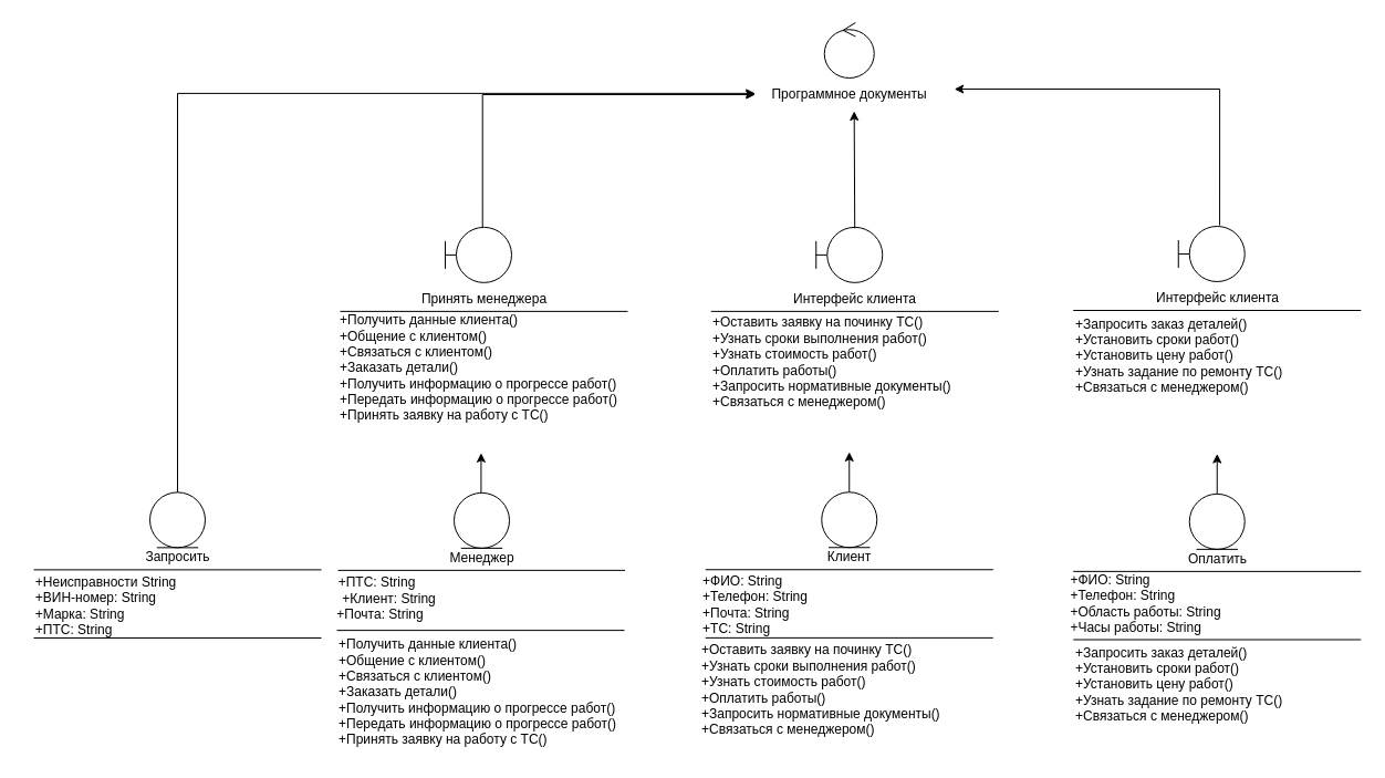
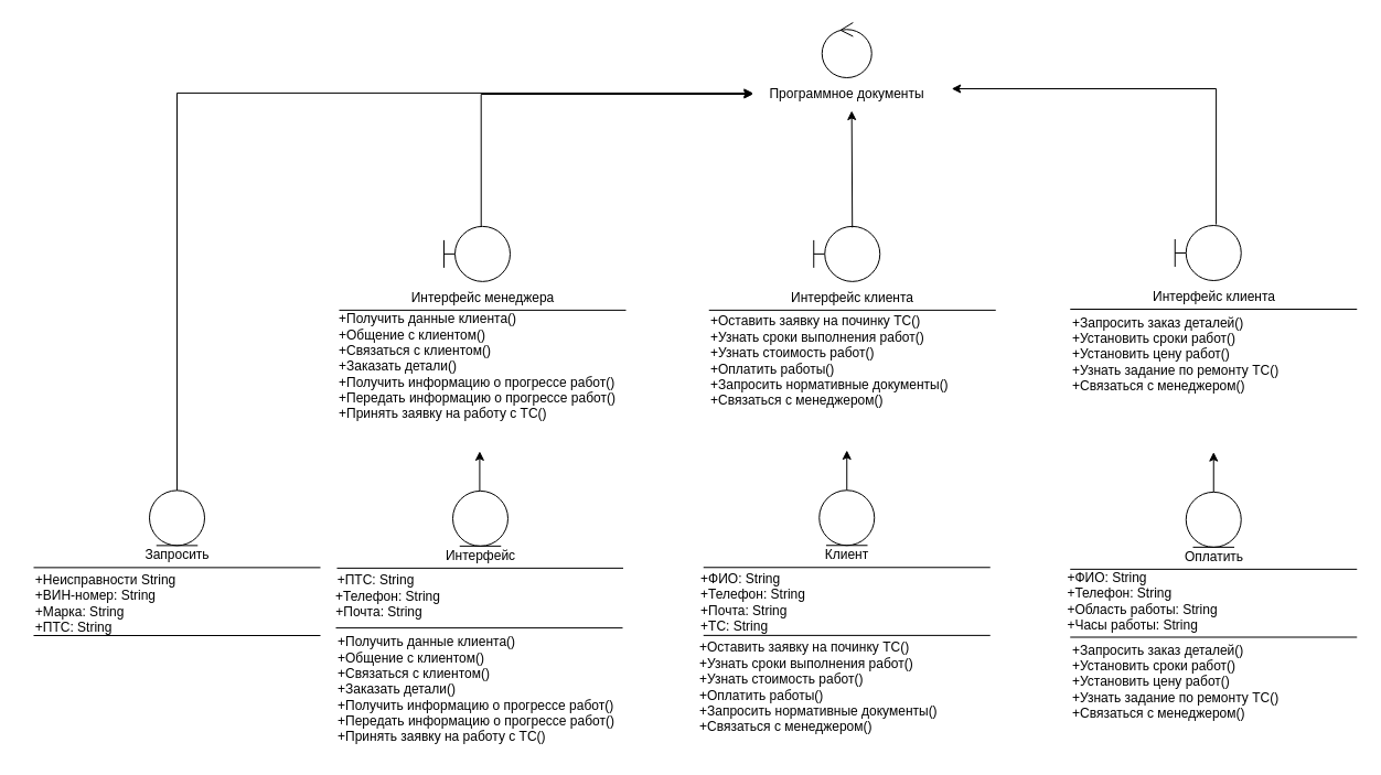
  <mxCell id="0" />
  <mxCell id="1" parent="0" />
  <mxCell id="2" value="" style="ellipse;shape=umlControl;whiteSpace=wrap;html=1;" parent="1" vertex="1"><mxGeometry x="744.75" y="20" width="45" height="50" as="geometry" /></mxCell>
  <mxCell id="3" value="Программное документы" style="text;html=1;align=center;verticalAlign=middle;resizable=0;points=[];autosize=1;strokeColor=none;fillColor=none;" parent="1" vertex="1"><mxGeometry x="682.25" y="70" width="170" height="30" as="geometry" /></mxCell>
  <mxCell id="4" value="" style="shape=umlBoundary;whiteSpace=wrap;html=1;" parent="1" vertex="1"><mxGeometry x="737.25" y="204.88" width="60" height="50" as="geometry" /></mxCell>
  <mxCell id="5" value="Интерфейс клиента" style="text;html=1;align=center;verticalAlign=middle;resizable=0;points=[];autosize=1;strokeColor=none;fillColor=none;" parent="1" vertex="1"><mxGeometry x="707.25" y="254.88" width="130" height="30" as="geometry" /></mxCell>
  <mxCell id="6" value="" style="line;strokeWidth=1;fillColor=none;align=left;verticalAlign=middle;spacingTop=-1;spacingLeft=3;spacingRight=3;rotatable=0;labelPosition=right;points=[];portConstraint=eastwest;strokeColor=inherit;" parent="1" vertex="1"><mxGeometry x="642.25" y="276.88" width="260" height="8" as="geometry" /></mxCell>
  <mxCell id="7" style="edgeStyle=orthogonalEdgeStyle;rounded=0;orthogonalLoop=1;jettySize=auto;html=1;exitX=0.5;exitY=0;exitDx=0;exitDy=0;" parent="1" source="8" edge="1"><mxGeometry relative="1" as="geometry"><mxPoint x="767.25" y="408" as="targetPoint" /></mxGeometry></mxCell>
  <mxCell id="8" value="" style="ellipse;shape=umlEntity;whiteSpace=wrap;html=1;" parent="1" vertex="1"><mxGeometry x="742.25" y="444.25" width="50" height="50" as="geometry" /></mxCell>
  <mxCell id="9" value="Клиент" style="text;html=1;align=center;verticalAlign=middle;resizable=0;points=[];autosize=1;strokeColor=none;fillColor=none;" parent="1" vertex="1"><mxGeometry x="737.25" y="488.25" width="60" height="30" as="geometry" /></mxCell>
  <mxCell id="10" value="" style="line;strokeWidth=1;fillColor=none;align=left;verticalAlign=middle;spacingTop=-1;spacingLeft=3;spacingRight=3;rotatable=0;labelPosition=right;points=[];portConstraint=eastwest;strokeColor=inherit;" parent="1" vertex="1"><mxGeometry x="637.25" y="510.25" width="260" height="8" as="geometry" /></mxCell>
  <mxCell id="11" value="" style="line;strokeWidth=1;fillColor=none;align=left;verticalAlign=middle;spacingTop=-1;spacingLeft=3;spacingRight=3;rotatable=0;labelPosition=right;points=[];portConstraint=eastwest;strokeColor=inherit;" parent="1" vertex="1"><mxGeometry x="637.25" y="571.88" width="260" height="8" as="geometry" /></mxCell>
  <mxCell id="12" style="edgeStyle=orthogonalEdgeStyle;rounded=0;orthogonalLoop=1;jettySize=auto;html=1;exitX=0.5;exitY=0;exitDx=0;exitDy=0;" parent="1" source="13" edge="1"><mxGeometry relative="1" as="geometry"><mxPoint x="1099.75" y="409.62" as="targetPoint" /></mxGeometry></mxCell>
  <mxCell id="13" value="" style="ellipse;shape=umlEntity;whiteSpace=wrap;html=1;" parent="1" vertex="1"><mxGeometry x="1074.75" y="445.87" width="50" height="50" as="geometry" /></mxCell>
  <mxCell id="14" value="Оплатить" style="text;html=1;align=center;verticalAlign=middle;resizable=0;points=[];autosize=1;strokeColor=none;fillColor=none;" parent="1" vertex="1"><mxGeometry x="1059.75" y="489.87" width="80" height="30" as="geometry" /></mxCell>
  <mxCell id="15" value="" style="line;strokeWidth=1;fillColor=none;align=left;verticalAlign=middle;spacingTop=-1;spacingLeft=3;spacingRight=3;rotatable=0;labelPosition=right;points=[];portConstraint=eastwest;strokeColor=inherit;" parent="1" vertex="1"><mxGeometry x="969.75" y="511.87" width="260" height="8" as="geometry" /></mxCell>
  <mxCell id="16" value="" style="line;strokeWidth=1;fillColor=none;align=left;verticalAlign=middle;spacingTop=-1;spacingLeft=3;spacingRight=3;rotatable=0;labelPosition=right;points=[];portConstraint=eastwest;strokeColor=inherit;" parent="1" vertex="1"><mxGeometry x="969.75" y="573.5" width="260" height="8" as="geometry" /></mxCell>
  <mxCell id="17" value="&lt;div style=&quot;text-align: left;&quot;&gt;&lt;span style=&quot;background-color: initial;&quot;&gt;+ФИО: String&lt;/span&gt;&lt;/div&gt;&lt;div style=&quot;text-align: left;&quot;&gt;+Телефон: String&lt;br&gt;&lt;/div&gt;&lt;div style=&quot;text-align: left;&quot;&gt;+Область работы: String&lt;br&gt;&lt;/div&gt;&lt;div style=&quot;text-align: left;&quot;&gt;+Часы работы: String&lt;br&gt;&lt;/div&gt;" style="text;html=1;align=center;verticalAlign=middle;resizable=0;points=[];autosize=1;strokeColor=none;fillColor=none;" parent="1" vertex="1"><mxGeometry x="954.75" y="509.5" width="160" height="70" as="geometry" /></mxCell>
  <mxCell id="18" value="&lt;div style=&quot;text-align: left;&quot;&gt;&lt;span style=&quot;background-color: initial;&quot;&gt;+ФИО: String&lt;/span&gt;&lt;/div&gt;&lt;div style=&quot;text-align: left;&quot;&gt;+Телефон: String&lt;br&gt;&lt;/div&gt;&lt;div style=&quot;text-align: left;&quot;&gt;+Почта: String&lt;br&gt;&lt;/div&gt;&lt;div style=&quot;text-align: left;&quot;&gt;+ТС: String&lt;/div&gt;" style="text;html=1;align=center;verticalAlign=middle;resizable=0;points=[];autosize=1;strokeColor=none;fillColor=none;" parent="1" vertex="1"><mxGeometry x="622.25" y="511.38" width="120" height="70" as="geometry" /></mxCell>
  <mxCell id="19" value="+Оставить заявку на починку ТС()&lt;div&gt;+Узнать сроки выполнения работ()&lt;br&gt;+Узнать стоимость работ()&lt;br&gt;+Оплатить работы()&lt;/div&gt;&lt;div&gt;+Запросить нормативные документы()&lt;br&gt;&lt;/div&gt;&lt;div&gt;+Связаться с менеджером()&lt;/div&gt;" style="text;html=1;align=left;verticalAlign=middle;resizable=0;points=[];autosize=1;strokeColor=none;fillColor=none;" parent="1" vertex="1"><mxGeometry x="632.25" y="572.5" width="240" height="100" as="geometry" /></mxCell>
  <mxCell id="20" value="+Оставить заявку на починку ТС()&lt;div&gt;+Узнать сроки выполнения работ()&lt;br&gt;+Узнать стоимость работ()&lt;br&gt;+Оплатить работы()&lt;/div&gt;&lt;div&gt;+Запросить нормативные документы()&lt;/div&gt;&lt;div&gt;+Связаться с менеджером()&lt;/div&gt;" style="text;html=1;align=left;verticalAlign=middle;resizable=0;points=[];autosize=1;strokeColor=none;fillColor=none;" parent="1" vertex="1"><mxGeometry x="642.25" y="276.88" width="240" height="100" as="geometry" /></mxCell>
  <mxCell id="21" value="&lt;div style=&quot;&quot;&gt;&lt;span style=&quot;background-color: initial;&quot;&gt;+Запросить заказ деталей()&lt;/span&gt;&lt;br&gt;&lt;/div&gt;&lt;div style=&quot;&quot;&gt;+Установить сроки работ()&lt;br&gt;+Установить цену работ()&lt;br&gt;+Узнать задание по ремонту ТС()&lt;/div&gt;&lt;div style=&quot;&quot;&gt;+Связаться с менеджером()&lt;/div&gt;" style="text;html=1;align=left;verticalAlign=middle;resizable=0;points=[];autosize=1;strokeColor=none;fillColor=none;" parent="1" vertex="1"><mxGeometry x="969.75" y="573" width="210" height="90" as="geometry" /></mxCell>
  <mxCell id="22" value="" style="shape=umlBoundary;whiteSpace=wrap;html=1;" parent="1" vertex="1"><mxGeometry x="1064.75" y="204" width="60" height="50" as="geometry" /></mxCell>
  <mxCell id="23" value="Интерфейс клиента" style="text;html=1;align=center;verticalAlign=middle;resizable=0;points=[];autosize=1;strokeColor=none;fillColor=none;" parent="1" vertex="1"><mxGeometry x="1034.75" y="254" width="130" height="30" as="geometry" /></mxCell>
  <mxCell id="24" value="" style="line;strokeWidth=1;fillColor=none;align=left;verticalAlign=middle;spacingTop=-1;spacingLeft=3;spacingRight=3;rotatable=0;labelPosition=right;points=[];portConstraint=eastwest;strokeColor=inherit;" parent="1" vertex="1"><mxGeometry x="969.75" y="276" width="260" height="8" as="geometry" /></mxCell>
  <mxCell id="25" value="&lt;div style=&quot;&quot;&gt;&lt;span style=&quot;background-color: initial;&quot;&gt;+&lt;/span&gt;&lt;span style=&quot;background-color: initial;&quot;&gt;Запросить заказ деталей()&lt;/span&gt;&lt;br&gt;&lt;/div&gt;&lt;div style=&quot;&quot;&gt;+Установить сроки работ()&lt;br&gt;+Установить цену работ()&lt;br&gt;+Узнать задание по ремонту ТС()&lt;/div&gt;&lt;div style=&quot;&quot;&gt;+Связаться с менеджером()&lt;/div&gt;" style="text;html=1;align=left;verticalAlign=middle;resizable=0;points=[];autosize=1;strokeColor=none;fillColor=none;" parent="1" vertex="1"><mxGeometry x="969.75" y="276" width="210" height="90" as="geometry" /></mxCell>
  <mxCell id="26" style="edgeStyle=orthogonalEdgeStyle;rounded=0;orthogonalLoop=1;jettySize=auto;html=1;exitX=0.562;exitY=0.027;exitDx=0;exitDy=0;exitPerimeter=0;" parent="1" source="36" target="3" edge="1"><mxGeometry relative="1" as="geometry"><mxPoint x="422.25" y="100" as="targetPoint" /><mxPoint x="202.25" y="210" as="sourcePoint" /><Array as="points"><mxPoint x="435.25" y="85" /></Array></mxGeometry></mxCell>
  <mxCell id="27" style="edgeStyle=orthogonalEdgeStyle;rounded=0;orthogonalLoop=1;jettySize=auto;html=1;exitX=0.622;exitY=-0.018;exitDx=0;exitDy=0;exitPerimeter=0;" parent="1" source="22" edge="1"><mxGeometry relative="1" as="geometry"><mxPoint x="862.25" y="80" as="targetPoint" /><mxPoint x="982.25" y="200" as="sourcePoint" /><Array as="points"><mxPoint x="1102.25" y="80" /></Array></mxGeometry></mxCell>
  <mxCell id="28" value="" style="ellipse;shape=umlEntity;whiteSpace=wrap;html=1;" parent="1" vertex="1"><mxGeometry x="410" y="444.87" width="50" height="50" as="geometry" /></mxCell>
- <mxCell id="29" value="Менеджер" style="text;html=1;align=center;verticalAlign=middle;resizable=0;points=[];autosize=1;strokeColor=none;fillColor=none;" parent="1" vertex="1"><mxGeometry x="395" y="488.87" width="80" height="30" as="geometry" /></mxCell>
+ <mxCell id="29" value="Интерфейс" style="text;html=1;align=center;verticalAlign=middle;resizable=0;points=[];autosize=1;strokeColor=none;fillColor=none;" parent="1" vertex="1"><mxGeometry x="395" y="488.87" width="80" height="30" as="geometry" /></mxCell>
  <mxCell id="30" value="" style="line;strokeWidth=1;fillColor=none;align=left;verticalAlign=middle;spacingTop=-1;spacingLeft=3;spacingRight=3;rotatable=0;labelPosition=right;points=[];portConstraint=eastwest;strokeColor=inherit;" parent="1" vertex="1"><mxGeometry x="305" y="510.87" width="259.5" height="8" as="geometry" /></mxCell>
  <mxCell id="31" value="+ПТС: String" style="text;html=1;align=center;verticalAlign=middle;resizable=0;points=[];autosize=1;strokeColor=none;fillColor=none;" parent="1" vertex="1"><mxGeometry x="290" y="510.87" width="100" height="30" as="geometry" /></mxCell>
- <mxCell id="32" value="+Клиент: String" style="text;html=1;align=center;verticalAlign=middle;resizable=0;points=[];autosize=1;strokeColor=none;fillColor=none;" parent="1" vertex="1"><mxGeometry x="291" y="525.87" width="120" height="30" as="geometry" /></mxCell>
+ <mxCell id="32" value="+Телефон: String" style="text;html=1;align=center;verticalAlign=middle;resizable=0;points=[];autosize=1;strokeColor=none;fillColor=none;" parent="1" vertex="1"><mxGeometry x="291" y="525.87" width="120" height="30" as="geometry" /></mxCell>
  <mxCell id="33" value="" style="line;strokeWidth=1;fillColor=none;align=left;verticalAlign=middle;spacingTop=-1;spacingLeft=3;spacingRight=3;rotatable=0;labelPosition=right;points=[];portConstraint=eastwest;strokeColor=inherit;" parent="1" vertex="1"><mxGeometry x="304" y="565.12" width="260" height="8" as="geometry" /></mxCell>
  <mxCell id="34" value="+Почта: String" style="text;html=1;align=center;verticalAlign=middle;resizable=0;points=[];autosize=1;strokeColor=none;fillColor=none;" parent="1" vertex="1"><mxGeometry x="293" y="540.12" width="100" height="30" as="geometry" /></mxCell>
  <mxCell id="35" value="+Получить данные клиента()&lt;div&gt;+Общение с клиентом()&lt;br&gt;&lt;/div&gt;&lt;div&gt;+Связаться с клиентом()&lt;br&gt;+Заказать детали()&lt;br&gt;+Получить информацию о прогрессе работ()&lt;br&gt;+Передать информацию о прогрессе работ()&lt;/div&gt;&lt;div&gt;+Принять заявку на работу с ТС()&lt;/div&gt;" style="text;html=1;align=left;verticalAlign=middle;resizable=0;points=[];autosize=1;strokeColor=none;fillColor=none;" parent="1" vertex="1"><mxGeometry x="304" y="570.12" width="270" height="110" as="geometry" /></mxCell>
  <mxCell id="36" value="" style="shape=umlBoundary;whiteSpace=wrap;html=1;" parent="1" vertex="1"><mxGeometry x="402" y="204.88" width="60" height="50" as="geometry" /></mxCell>
- <mxCell id="37" value="Принять менеджера" style="text;html=1;align=center;verticalAlign=middle;resizable=0;points=[];autosize=1;strokeColor=none;fillColor=none;" parent="1" vertex="1"><mxGeometry x="362" y="254.88" width="150" height="30" as="geometry" /></mxCell>
+ <mxCell id="37" value="Интерфейс менеджера" style="text;html=1;align=center;verticalAlign=middle;resizable=0;points=[];autosize=1;strokeColor=none;fillColor=none;" parent="1" vertex="1"><mxGeometry x="362" y="254.88" width="150" height="30" as="geometry" /></mxCell>
  <mxCell id="38" value="" style="line;strokeWidth=1;fillColor=none;align=left;verticalAlign=middle;spacingTop=-1;spacingLeft=3;spacingRight=3;rotatable=0;labelPosition=right;points=[];portConstraint=eastwest;strokeColor=inherit;" parent="1" vertex="1"><mxGeometry x="307" y="276.88" width="260" height="8" as="geometry" /></mxCell>
  <mxCell id="39" style="edgeStyle=orthogonalEdgeStyle;rounded=0;orthogonalLoop=1;jettySize=auto;html=1;exitX=0.5;exitY=0;exitDx=0;exitDy=0;" parent="1" edge="1"><mxGeometry relative="1" as="geometry"><mxPoint x="434.41" y="408.87" as="targetPoint" /><mxPoint x="434.41" y="444.87" as="sourcePoint" /></mxGeometry></mxCell>
  <mxCell id="40" value="" style="endArrow=classic;html=1;rounded=0;entryX=0.493;entryY=0.986;entryDx=0;entryDy=0;entryPerimeter=0;exitX=0.583;exitY=0.02;exitDx=0;exitDy=0;exitPerimeter=0;" parent="1" source="4" edge="1"><mxGeometry width="50" height="50" relative="1" as="geometry"><mxPoint x="771.25" y="200" as="sourcePoint" /><mxPoint x="771.66" y="100" as="targetPoint" /></mxGeometry></mxCell>
  <mxCell id="41" value="+Получить данные клиента()&lt;div&gt;+Общение с клиентом()&lt;br&gt;&lt;/div&gt;&lt;div&gt;+Связаться с клиентом()&lt;br&gt;+Заказать детали()&lt;br&gt;+Получить информацию о прогрессе работ()&lt;br&gt;+Передать информацию о прогрессе работ()&lt;/div&gt;&lt;div&gt;+Принять заявку на работу с ТС()&lt;/div&gt;" style="text;html=1;align=left;verticalAlign=middle;resizable=0;points=[];autosize=1;strokeColor=none;fillColor=none;" parent="1" vertex="1"><mxGeometry x="305" y="276.88" width="270" height="110" as="geometry" /></mxCell>
  <mxCell id="42" value="" style="ellipse;shape=umlEntity;whiteSpace=wrap;html=1;" vertex="1" parent="1"><mxGeometry x="135" y="444.37" width="50" height="50" as="geometry" /></mxCell>
  <mxCell id="43" value="Запросить" style="text;html=1;align=center;verticalAlign=middle;resizable=0;points=[];autosize=1;strokeColor=none;fillColor=none;" vertex="1" parent="1"><mxGeometry x="115" y="488.37" width="90" height="30" as="geometry" /></mxCell>
  <mxCell id="44" value="" style="line;strokeWidth=1;fillColor=none;align=left;verticalAlign=middle;spacingTop=-1;spacingLeft=3;spacingRight=3;rotatable=0;labelPosition=right;points=[];portConstraint=eastwest;strokeColor=inherit;" vertex="1" parent="1"><mxGeometry x="30" y="510.37" width="260" height="8" as="geometry" /></mxCell>
  <mxCell id="45" value="" style="line;strokeWidth=1;fillColor=none;align=left;verticalAlign=middle;spacingTop=-1;spacingLeft=3;spacingRight=3;rotatable=0;labelPosition=right;points=[];portConstraint=eastwest;strokeColor=inherit;" vertex="1" parent="1"><mxGeometry x="30" y="572" width="260" height="8" as="geometry" /></mxCell>
  <mxCell id="46" value="&lt;div style=&quot;text-align: left;&quot;&gt;&lt;span style=&quot;background-color: initial;&quot;&gt;+Неисправности String&lt;/span&gt;&lt;/div&gt;&lt;div style=&quot;text-align: left;&quot;&gt;+ВИН-номер: String&lt;br&gt;&lt;/div&gt;&lt;div style=&quot;text-align: left;&quot;&gt;+Марка: String&lt;br&gt;&lt;/div&gt;&lt;div style=&quot;text-align: left;&quot;&gt;+ПТС: String&lt;/div&gt;" style="text;html=1;align=center;verticalAlign=middle;resizable=0;points=[];autosize=1;strokeColor=none;fillColor=none;" vertex="1" parent="1"><mxGeometry x="20" y="511.5" width="150" height="70" as="geometry" /></mxCell>
  <mxCell id="47" style="edgeStyle=orthogonalEdgeStyle;rounded=0;orthogonalLoop=1;jettySize=auto;html=1;exitX=0.5;exitY=0;exitDx=0;exitDy=0;" edge="1" parent="1" source="42"><mxGeometry relative="1" as="geometry"><mxPoint x="682.25" y="83.88" as="targetPoint" /><mxPoint x="160" y="400" as="sourcePoint" /><Array as="points"><mxPoint x="160" y="84" /></Array></mxGeometry></mxCell>
